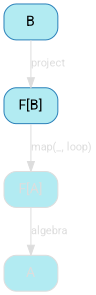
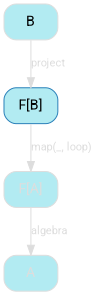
  digraph {
    rankdir=TB
    splines=false
    node [color="#2980B9" fillcolor="#b2ebf2" fontcolor="#000000" fontname="Segoe UI,Roboto,Helvetica,Arial,sans-serif" shape=rectangle style="rounded,filled"]
    edge [color="#dddddd" fontcolor="#dddddd" fontname="Segoe UI,Roboto,Helvetica,Arial,sans-serif" fontsize=11]
    n1 [label="F[B]"]
    n2 [color="#dddddd" fontcolor="#dddddd" label="F[A]"]
    A [color="#dddddd" fontcolor="#dddddd"]
-   B
+   B [color="#dddddd"]
    n1 -> n2 [label="map(_, loop)"]
    n2 -> A [label=algebra]
    B -> n1 [label=project]
  }
